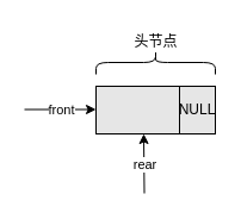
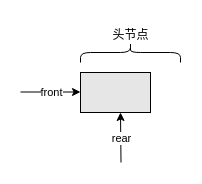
  <mxCell id="0" />
  <mxCell id="1" parent="0" />
  <mxCell id="2" value="" style="rounded=0;whiteSpace=wrap;html=1;fillColor=#E6E6E6;" vertex="1" parent="1"><mxGeometry x="80" y="72" width="70" height="40" as="geometry" /></mxCell>
- <mxCell id="3" value="NULL" style="rounded=0;whiteSpace=wrap;html=1;fillColor=#E6E6E6;" vertex="1" parent="1"><mxGeometry x="150" y="72" width="30" height="40" as="geometry" /></mxCell>
  <mxCell id="4" value="" style="endArrow=classic;html=1;" edge="1" parent="1"><mxGeometry relative="1" as="geometry"><mxPoint x="20" y="91.5" as="sourcePoint" /><mxPoint x="80" y="91.5" as="targetPoint" /></mxGeometry></mxCell>
  <mxCell id="5" value="front" style="edgeLabel;resizable=0;html=1;;align=center;verticalAlign=middle;" connectable="0" vertex="1" parent="4"><mxGeometry relative="1" as="geometry" /></mxCell>
  <mxCell id="6" value="" style="endArrow=classic;html=1;entryX=0.25;entryY=1;entryDx=0;entryDy=0;" edge="1" parent="1"><mxGeometry relative="1" as="geometry"><mxPoint x="120.5" y="162" as="sourcePoint" /><mxPoint x="120" y="112" as="targetPoint" /></mxGeometry></mxCell>
  <mxCell id="7" value="rear" style="edgeLabel;resizable=0;html=1;;align=center;verticalAlign=middle;" connectable="0" vertex="1" parent="6"><mxGeometry relative="1" as="geometry" /></mxCell>
  <mxCell id="8" value="" style="shape=curlyBracket;whiteSpace=wrap;html=1;rounded=1;flipH=1;labelPosition=right;verticalLabelPosition=middle;align=left;verticalAlign=middle;direction=south;" vertex="1" parent="1"><mxGeometry x="80" y="42" width="100" height="20" as="geometry" /></mxCell>
  <mxCell id="9" value="头节点" style="text;html=1;align=center;verticalAlign=middle;resizable=0;points=[];autosize=1;strokeColor=none;fillColor=none;" vertex="1" parent="1"><mxGeometry x="100" y="20" width="60" height="30" as="geometry" /></mxCell>
